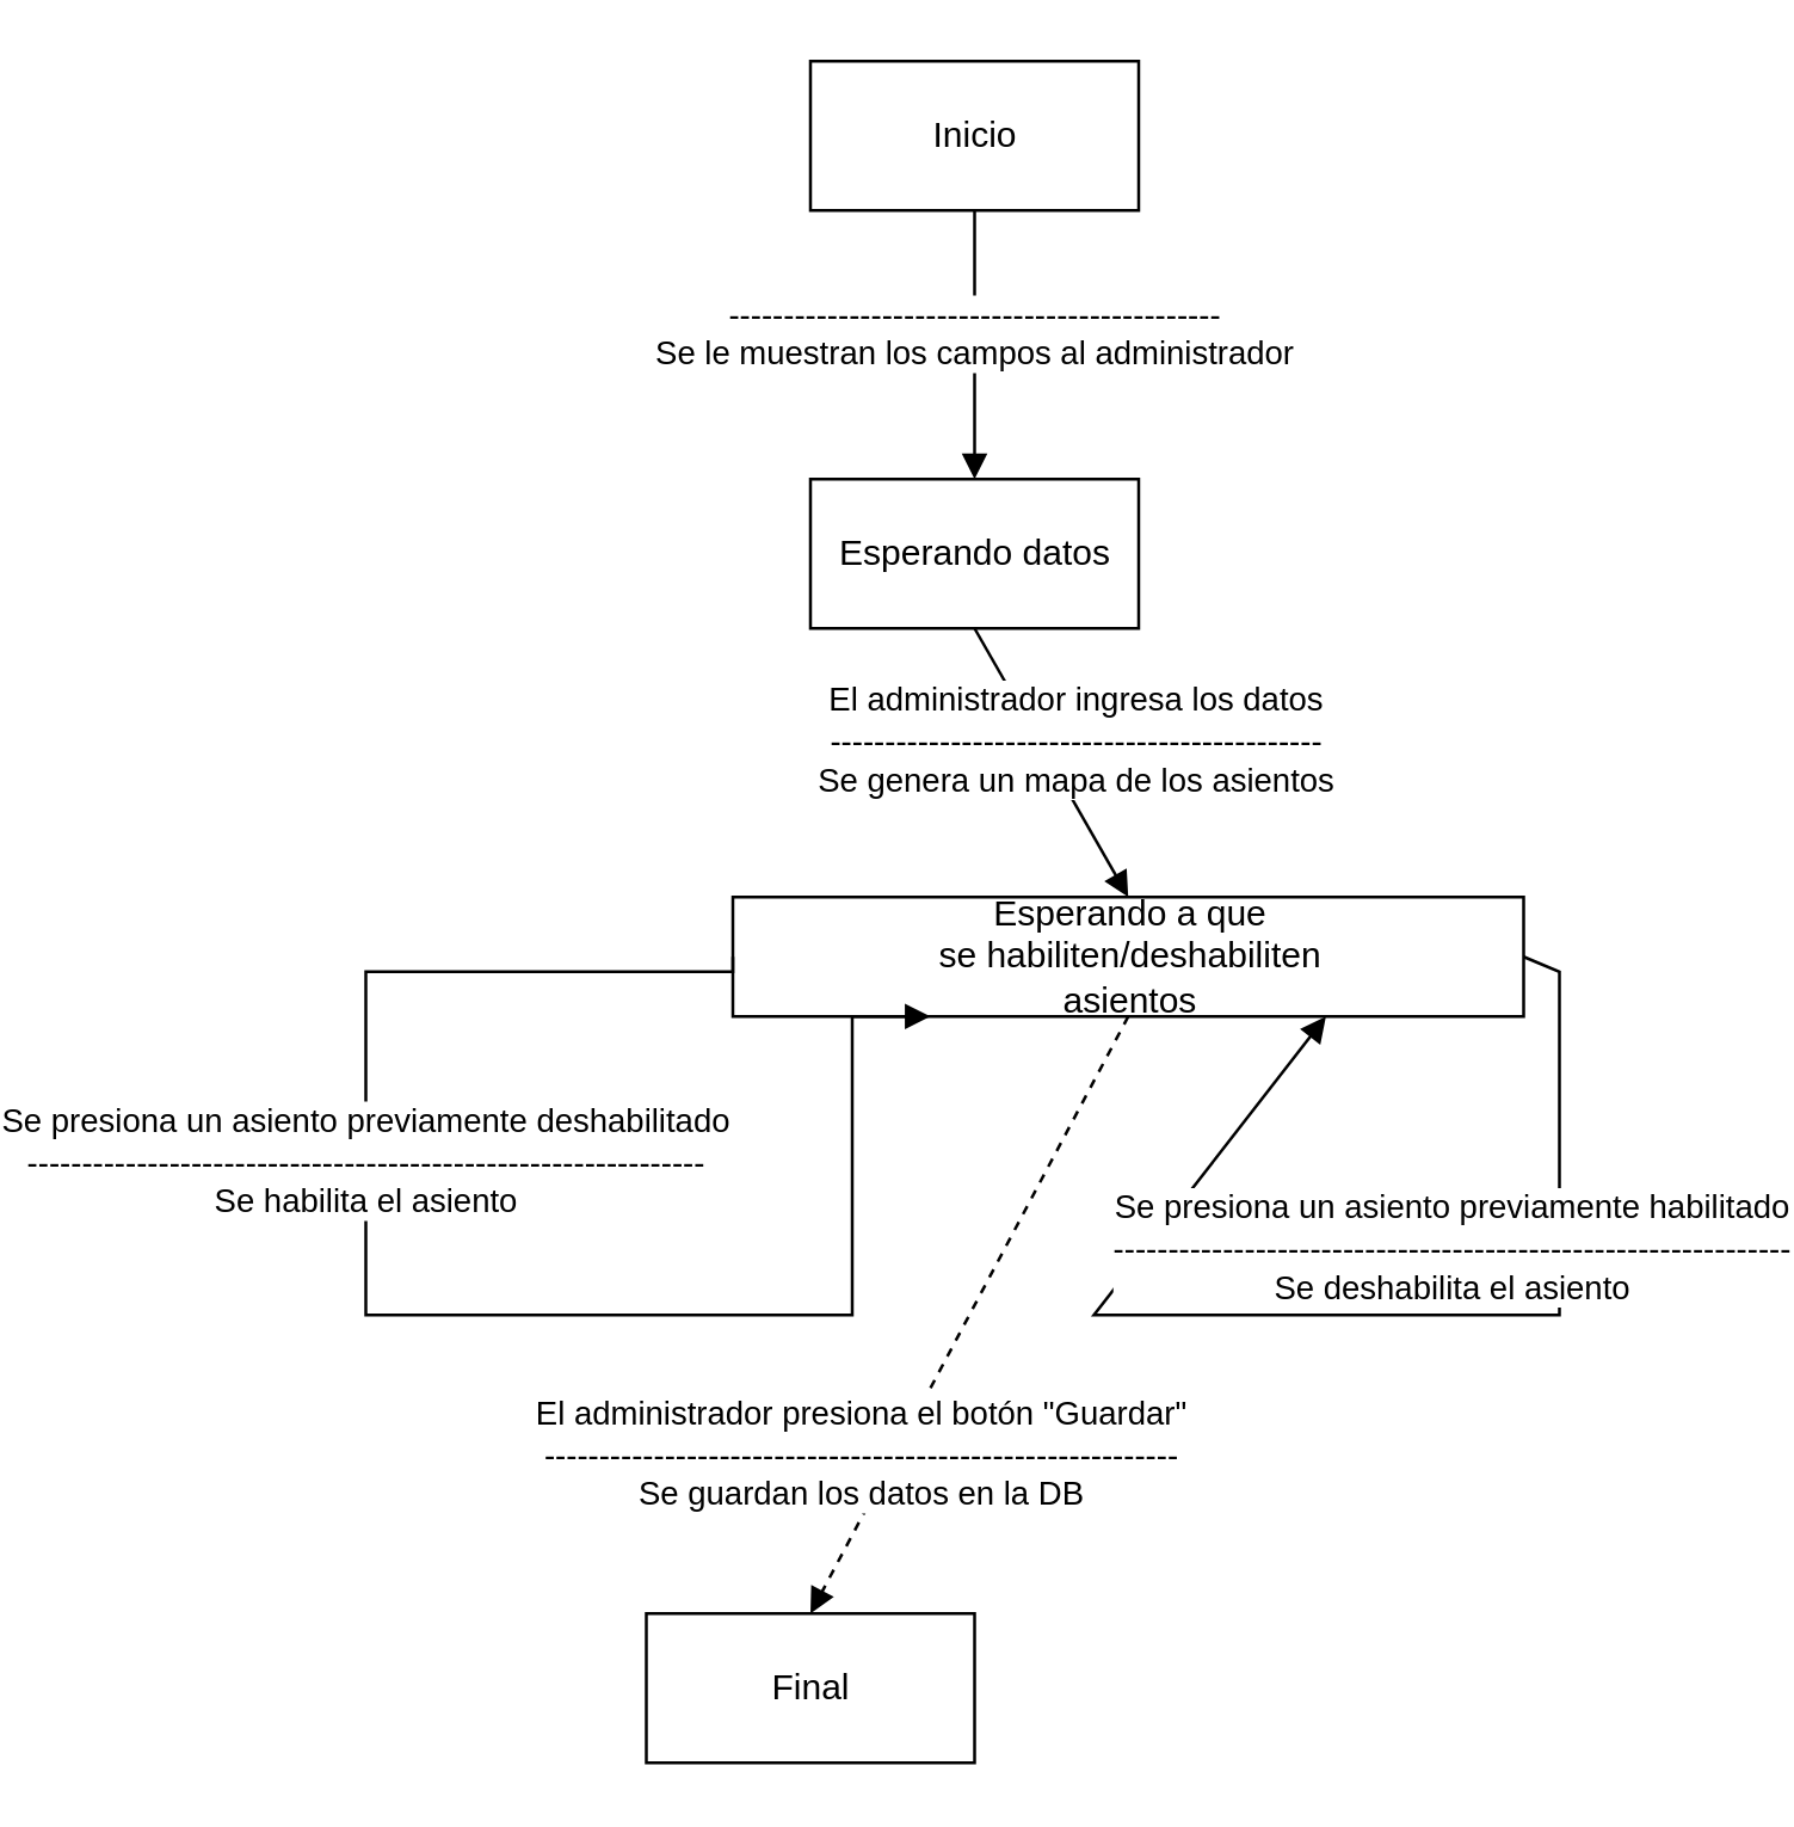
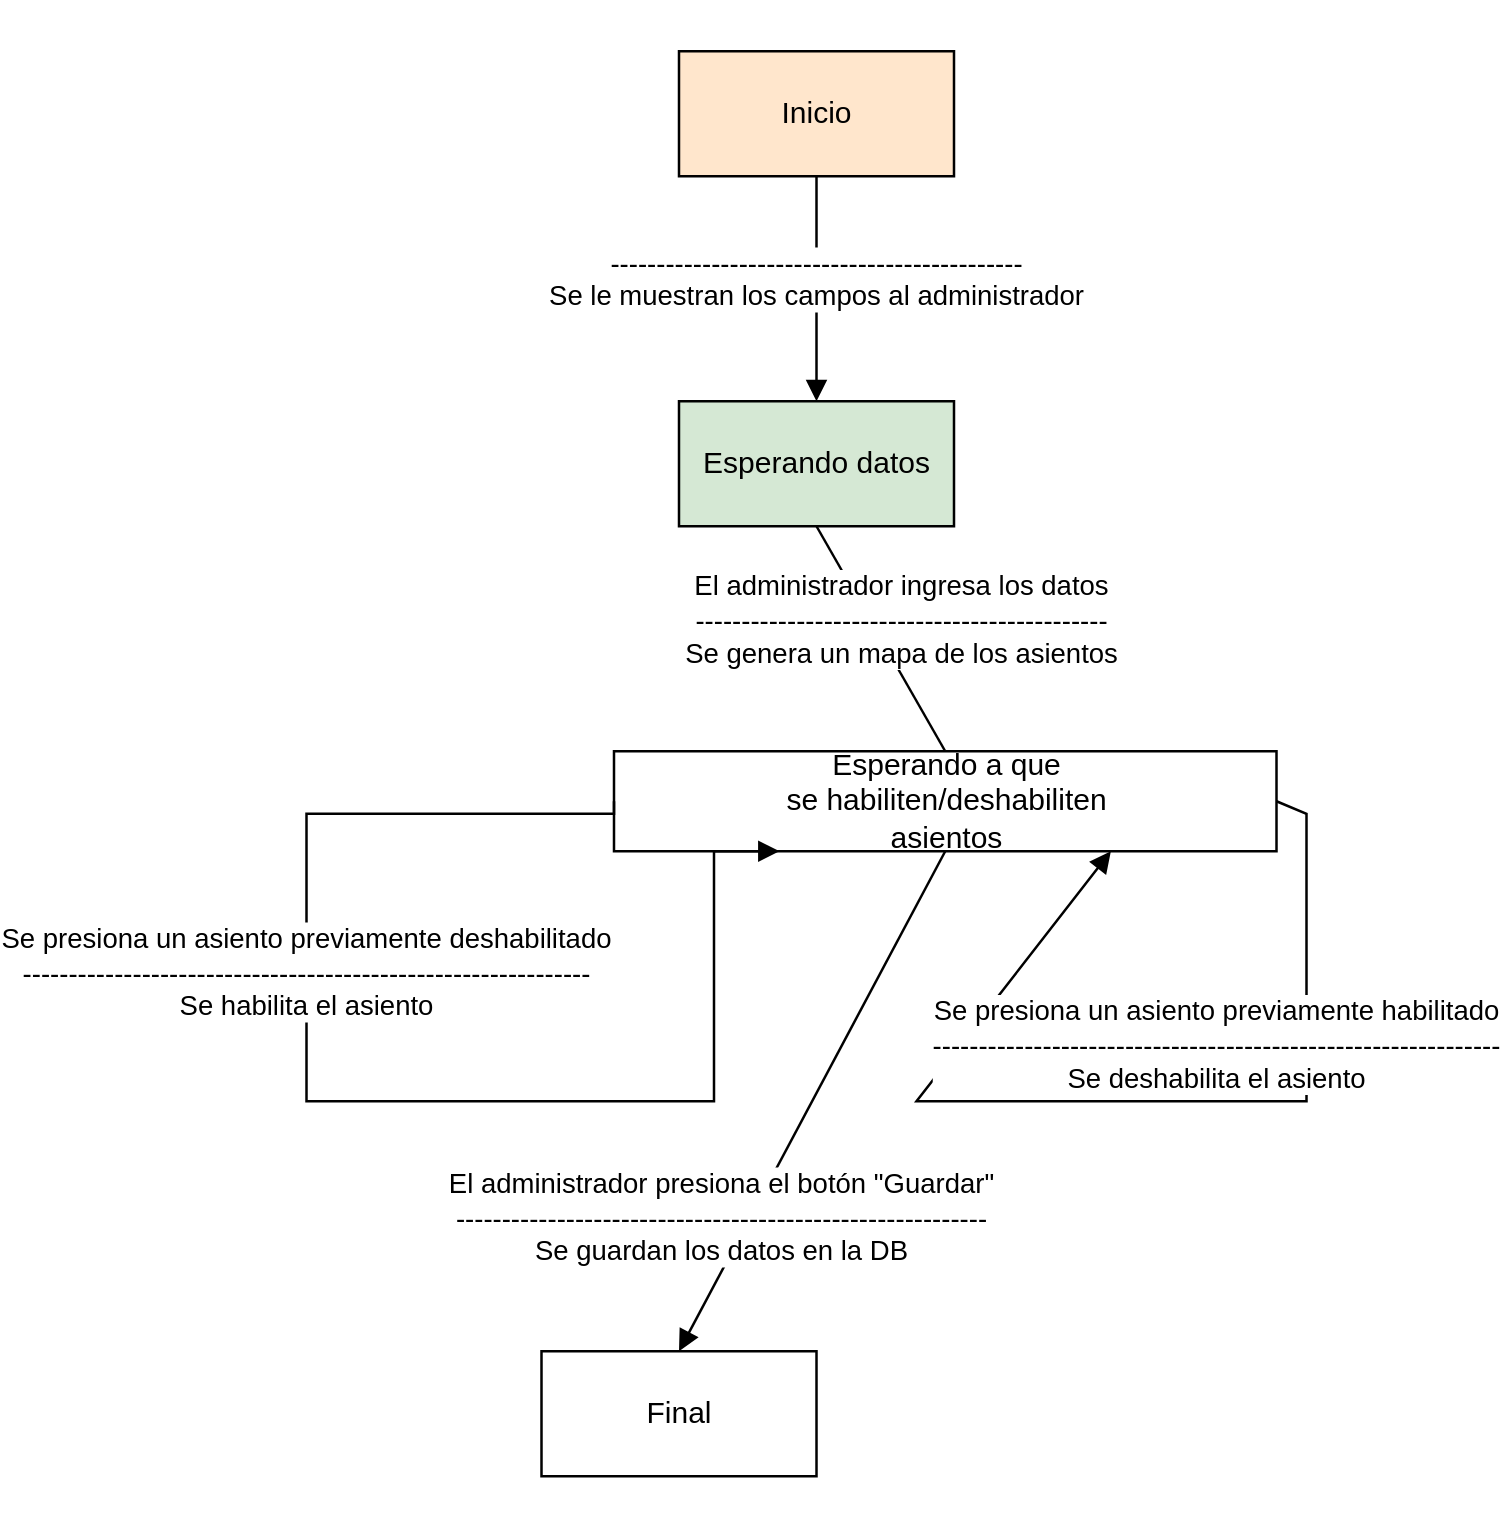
  <mxCell id="0" />
  <mxCell id="1" parent="0" />
  <mxCell id="2" value="---------------------------------------------&lt;br&gt;Se le muestran los campos al administrador" style="html=1;verticalAlign=bottom;endArrow=block;rounded=0;entryX=0.5;entryY=0;entryDx=0;entryDy=0;" edge="1" parent="1" target="4"><mxGeometry x="0.273" width="80" relative="1" as="geometry"><mxPoint x="224" y="70" as="sourcePoint" /><mxPoint x="223.5" y="170" as="targetPoint" /><mxPoint as="offset" /></mxGeometry></mxCell>
- <mxCell id="3" value="Inicio" style="html=1;" vertex="1" parent="1"><mxGeometry x="169" y="20" width="110" height="50" as="geometry" /></mxCell>
- <mxCell id="4" value="Esperando datos" style="html=1;" vertex="1" parent="1"><mxGeometry x="169" y="160" width="110" height="50" as="geometry" /></mxCell>
- <mxCell id="5" value="El administrador ingresa los datos&lt;br&gt;---------------------------------------------&lt;br&gt;Se genera un mapa de los asientos" style="html=1;verticalAlign=bottom;endArrow=block;rounded=0;exitX=0.5;exitY=1;exitDx=0;exitDy=0;entryX=0.5;entryY=0;entryDx=0;entryDy=0;" edge="1" parent="1" source="4" target="6"><mxGeometry x="0.333" width="80" relative="1" as="geometry"><mxPoint x="160" y="330" as="sourcePoint" /><mxPoint x="224" y="230" as="targetPoint" /><mxPoint as="offset" /></mxGeometry></mxCell>
+ <mxCell id="3" value="Inicio" style="html=1;fillColor=#ffe6cc;" vertex="1" parent="1"><mxGeometry x="169" y="20" width="110" height="50" as="geometry" /></mxCell>
+ <mxCell id="4" value="Esperando datos" style="html=1;fillColor=#d5e8d4;" vertex="1" parent="1"><mxGeometry x="169" y="160" width="110" height="50" as="geometry" /></mxCell>
+ <mxCell id="5" value="El administrador ingresa los datos&lt;br&gt;---------------------------------------------&lt;br&gt;Se genera un mapa de los asientos" style="html=1;verticalAlign=bottom;endArrow=none;rounded=0;exitX=0.5;exitY=1;exitDx=0;exitDy=0;entryX=0.5;entryY=0;entryDx=0;entryDy=0;" edge="1" parent="1" source="4" target="6"><mxGeometry x="0.333" width="80" relative="1" as="geometry"><mxPoint x="160" y="330" as="sourcePoint" /><mxPoint x="224" y="230" as="targetPoint" /><mxPoint as="offset" /></mxGeometry></mxCell>
  <mxCell id="6" value="Esperando a que&lt;br&gt;se habiliten/deshabiliten&lt;br&gt;asientos" style="html=1;" vertex="1" parent="1"><mxGeometry x="143" y="300" width="265" height="40" as="geometry" /></mxCell>
  <mxCell id="7" value="Se presiona un asiento previamente deshabilitado&lt;br&gt;--------------------------------------------------------------&lt;br&gt;Se habilita el asiento" style="html=1;verticalAlign=bottom;endArrow=block;rounded=0;exitX=0;exitY=0.5;exitDx=0;exitDy=0;entryX=0.25;entryY=1;entryDx=0;entryDy=0;edgeStyle=orthogonalEdgeStyle;" edge="1" parent="1" source="6" target="6"><mxGeometry x="-0.194" width="80" relative="1" as="geometry"><mxPoint x="-30" y="180" as="sourcePoint" /><mxPoint x="50" y="180" as="targetPoint" /><Array as="points"><mxPoint x="20" y="325" /><mxPoint x="20" y="440" /><mxPoint x="183" y="440" /></Array><mxPoint as="offset" /></mxGeometry></mxCell>
  <mxCell id="8" value="Se presiona un asiento previamente habilitado&lt;br&gt;--------------------------------------------------------------&lt;br&gt;Se deshabilita el asiento" style="html=1;verticalAlign=bottom;endArrow=block;rounded=0;exitX=1;exitY=0.5;exitDx=0;exitDy=0;entryX=0.75;entryY=1;entryDx=0;entryDy=0;" edge="1" parent="1" source="6" target="6"><mxGeometry x="-0.199" width="80" relative="1" as="geometry"><mxPoint x="540" y="390" as="sourcePoint" /><mxPoint x="290" y="440" as="targetPoint" /><Array as="points"><mxPoint x="420" y="325" /><mxPoint x="420" y="440" /><mxPoint x="264" y="440" /></Array><mxPoint as="offset" /></mxGeometry></mxCell>
  <mxCell id="9" value="Final" style="html=1;" vertex="1" parent="1"><mxGeometry x="114" y="540" width="110" height="50" as="geometry" /></mxCell>
- <mxCell id="10" value="El administrador presiona el botón &quot;Guardar&quot;&lt;br&gt;----------------------------------------------------------&lt;br&gt;Se guardan los datos en la DB" style="html=1;verticalAlign=bottom;endArrow=block;rounded=0;exitX=0.5;exitY=1;exitDx=0;exitDy=0;entryX=0.5;entryY=0;entryDx=0;entryDy=0;dashed=1;" edge="1" parent="1" source="6" target="9"><mxGeometry x="0.684" width="80" relative="1" as="geometry"><mxPoint x="30" y="540" as="sourcePoint" /><mxPoint x="110" y="540" as="targetPoint" /><mxPoint as="offset" /></mxGeometry></mxCell>
+ <mxCell id="10" value="El administrador presiona el botón &quot;Guardar&quot;&lt;br&gt;----------------------------------------------------------&lt;br&gt;Se guardan los datos en la DB" style="html=1;verticalAlign=bottom;endArrow=block;rounded=0;exitX=0.5;exitY=1;exitDx=0;exitDy=0;entryX=0.5;entryY=0;entryDx=0;entryDy=0;" edge="1" parent="1" source="6" target="9"><mxGeometry x="0.684" width="80" relative="1" as="geometry"><mxPoint x="30" y="540" as="sourcePoint" /><mxPoint x="110" y="540" as="targetPoint" /><mxPoint as="offset" /></mxGeometry></mxCell>
